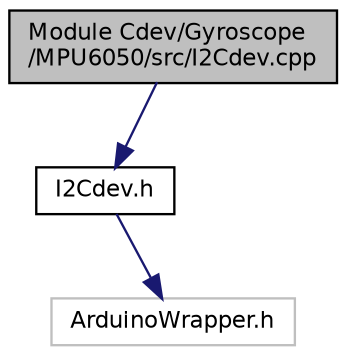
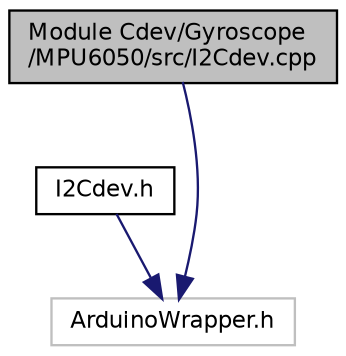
  digraph {
    node [color=black fillcolor=white fontname=Helvetica fontsize=10 shape=record style=filled]
    edge [color=midnightblue fontname=Helvetica fontsize=10 labelfontname=Helvetica labelfontsize=10 style=solid]
    n1 [fillcolor=grey75 fontcolor=black height=0.2 label="Module Cdev/Gyroscope\l/MPU6050/src/I2Cdev.cpp" width=0.4]
    n2 [height=0.2 label="I2Cdev.h" width=0.4]
    n3 [color=grey75 height=0.2 label="ArduinoWrapper.h" width=0.4]
-   n1 -> n2
+   n1 -> n3
    n2 -> n3
  }
